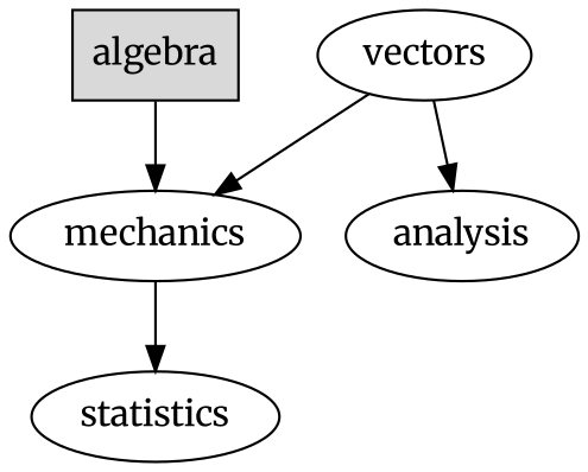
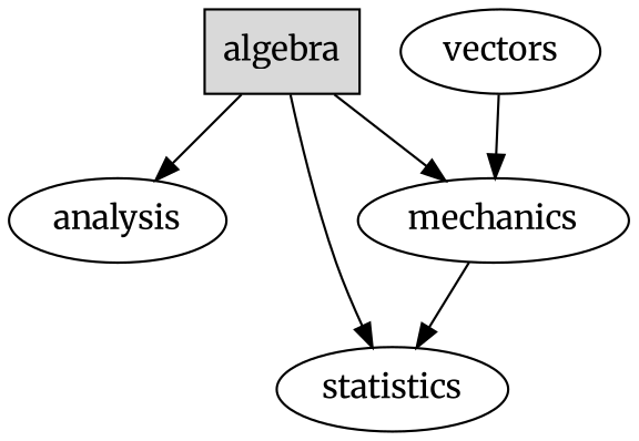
  digraph {
    fontname=Merriweather
    node [fontname=Merriweather]
    edge [fontname=Merriweather]
    algebra [fillcolor=gray85 shape=box style=filled]
    analysis
    mechanics
    statistics
    vectors
-   vectors -> analysis
+   algebra -> analysis
    algebra -> mechanics
+   algebra -> statistics
    mechanics -> statistics
    vectors -> mechanics
  }
